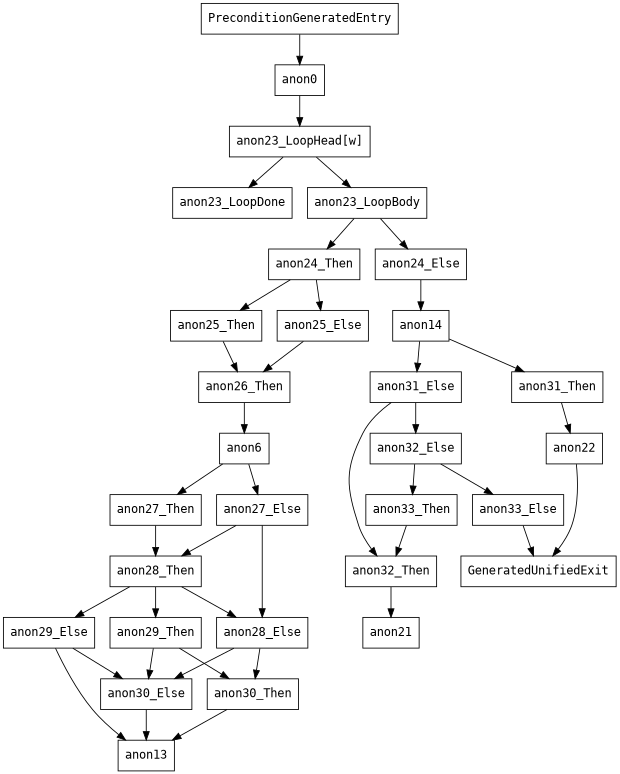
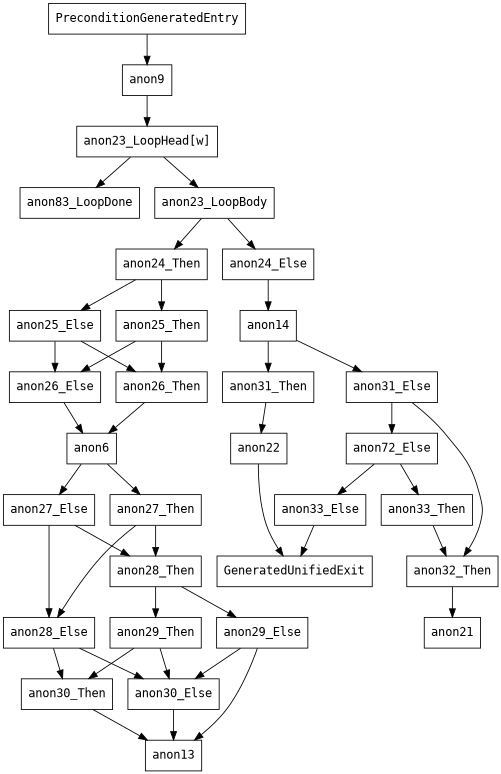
  digraph {
    fontname="DejaVu Sans Mono"
    node [fontname="DejaVu Sans Mono" shape=box]
    edge [fontname="DejaVu Sans Mono"]
    PreconditionGeneratedEntry
-   anon0
+   anon0 [label=anon9]
    "anon23_LoopHead[w]"
-   anon23_LoopDone
+   anon23_LoopDone [label=anon83_LoopDone]
    anon23_LoopBody
    anon24_Then
    anon24_Else
    anon25_Then
    anon25_Else
    anon14
    anon26_Then
+   anon26_Else
    anon31_Then
    anon31_Else
    anon22
    anon32_Then
-   anon32_Else
+   anon32_Else [label=anon72_Else]
    GeneratedUnifiedExit
    anon21
    anon33_Then
    anon33_Else
    anon6
    anon27_Then
    anon27_Else
    anon28_Then
    anon28_Else
    anon29_Then
    anon29_Else
    anon30_Then
    anon30_Else
    anon13
    PreconditionGeneratedEntry -> anon0
    anon0 -> "anon23_LoopHead[w]"
    "anon23_LoopHead[w]" -> anon23_LoopDone
    "anon23_LoopHead[w]" -> anon23_LoopBody
    anon23_LoopBody -> anon24_Then
    anon23_LoopBody -> anon24_Else
    anon24_Then -> anon25_Then
    anon24_Then -> anon25_Else
    anon24_Else -> anon14
    anon25_Then -> anon26_Then
+   anon25_Then -> anon26_Else
    anon25_Else -> anon26_Then
+   anon25_Else -> anon26_Else
    anon14 -> anon31_Then
    anon14 -> anon31_Else
    anon26_Then -> anon6
+   anon26_Else -> anon6
    anon31_Then -> anon22
    anon31_Else -> anon32_Then
    anon31_Else -> anon32_Else
    anon22 -> GeneratedUnifiedExit
    anon32_Then -> anon21
    anon32_Else -> anon33_Then
    anon32_Else -> anon33_Else
    anon33_Then -> anon32_Then
    anon33_Else -> GeneratedUnifiedExit
    anon6 -> anon27_Then
    anon6 -> anon27_Else
    anon27_Then -> anon28_Then
-   anon28_Then -> anon28_Else
+   anon27_Then -> anon28_Else
    anon27_Else -> anon28_Then
    anon27_Else -> anon28_Else
    anon28_Then -> anon29_Then
    anon28_Then -> anon29_Else
    anon28_Else -> anon30_Then
    anon28_Else -> anon30_Else
    anon29_Then -> anon30_Then
    anon29_Then -> anon30_Else
    anon29_Else -> anon30_Else
    anon29_Else -> anon13
    anon30_Then -> anon13
    anon30_Else -> anon13
  }
